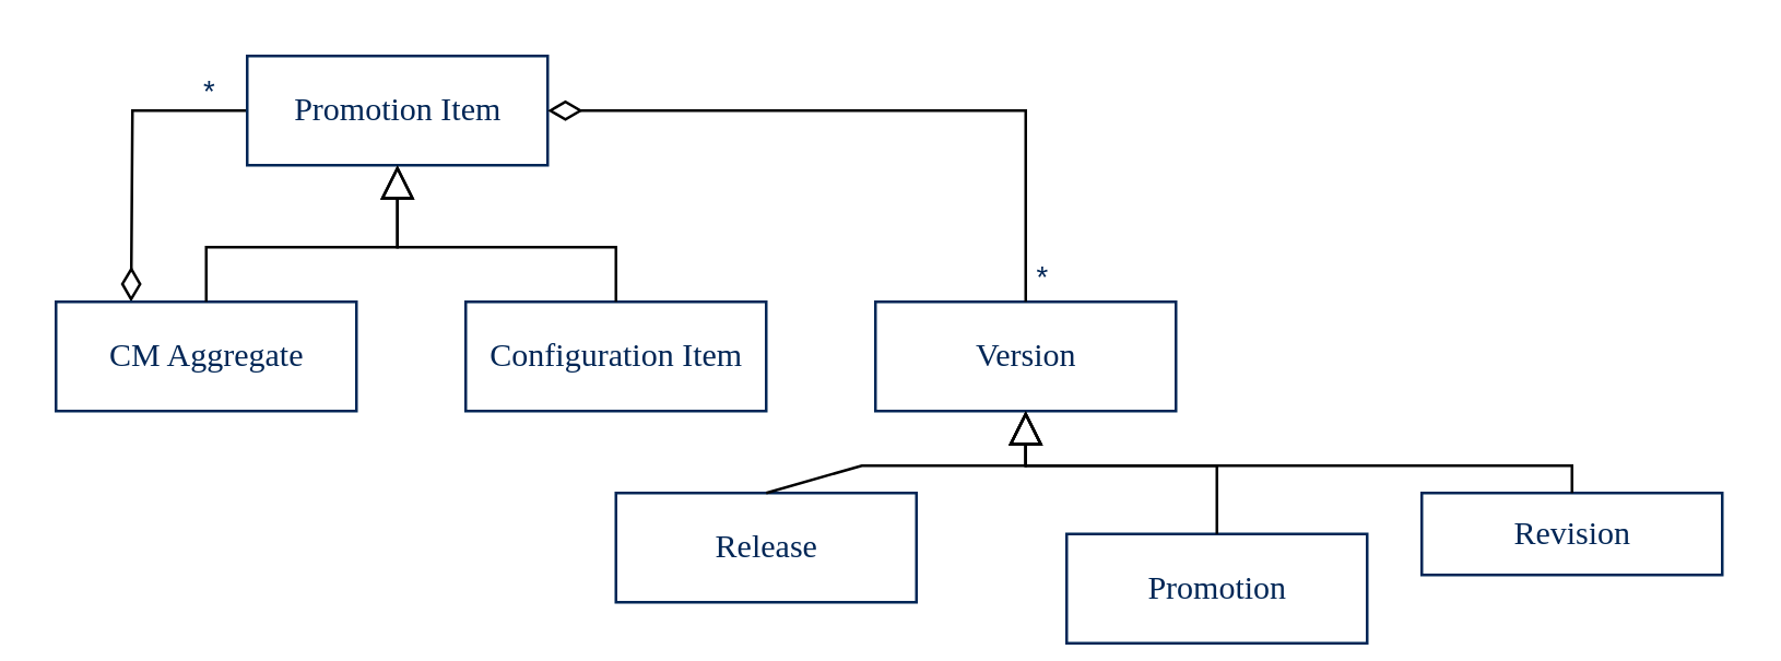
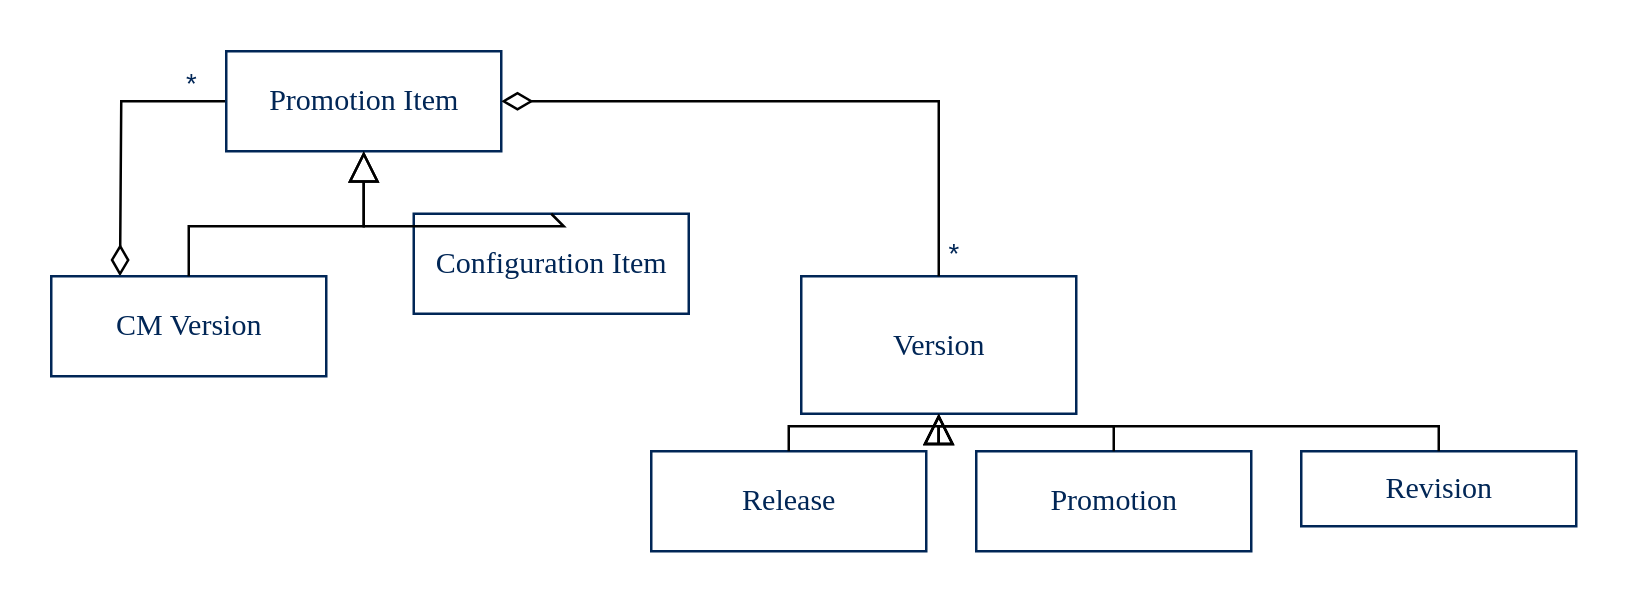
  <mxCell id="0" />
  <mxCell id="1" parent="0" />
  <mxCell id="2" value="" style="endArrow=diamondThin;endFill=0;endSize=10;html=1;entryX=0.25;entryY=0;entryDx=0;entryDy=0;startSize=10;exitX=0;exitY=0.5;exitDx=0;exitDy=0;spacing=6;rounded=0;" parent="1" source="4" target="5" edge="1"><mxGeometry width="160" relative="1" as="geometry"><mxPoint x="75" y="30" as="sourcePoint" /><mxPoint x="380" y="250" as="targetPoint" /><Array as="points"><mxPoint x="48" y="40" /></Array></mxGeometry></mxCell>
  <mxCell id="3" value="*" style="edgeLabel;html=1;align=center;verticalAlign=middle;resizable=0;points=[];fontColor=#012656;" parent="2" vertex="1" connectable="0"><mxGeometry x="-0.739" y="-3" relative="1" as="geometry"><mxPoint y="-5" as="offset" /></mxGeometry></mxCell>
  <mxCell id="4" value="Promotion Item" style="html=1;strokeColor=#012656;fillColor=none;fontColor=#012656;fontFamily=TitilliumText25L;" parent="1" vertex="1"><mxGeometry x="90" y="20" width="110" height="40" as="geometry" /></mxCell>
- <mxCell id="5" value="CM Aggregate" style="html=1;strokeColor=#012656;fillColor=none;fontColor=#012656;fontFamily=TitilliumText25L;" parent="1" vertex="1"><mxGeometry x="20" y="110" width="110" height="40" as="geometry" /></mxCell>
- <mxCell id="6" value="Configuration Item" style="html=1;strokeColor=#012656;fillColor=none;fontColor=#012656;fontFamily=TitilliumText25L;" parent="1" vertex="1"><mxGeometry x="170" y="110" width="110" height="40" as="geometry" /></mxCell>
+ <mxCell id="5" value="CM Version" style="html=1;strokeColor=#012656;fillColor=none;fontColor=#012656;fontFamily=TitilliumText25L;" parent="1" vertex="1"><mxGeometry x="20" y="110" width="110" height="40" as="geometry" /></mxCell>
+ <mxCell id="6" value="Configuration Item" style="html=1;strokeColor=#012656;fillColor=none;fontColor=#012656;fontFamily=TitilliumText25L;" parent="1" vertex="1"><mxGeometry x="165" y="85" width="110" height="40" as="geometry" /></mxCell>
  <mxCell id="7" value="" style="endArrow=block;endSize=10;endFill=0;html=1;fontColor=#012656;entryX=0.5;entryY=1;entryDx=0;entryDy=0;exitX=0.5;exitY=0;exitDx=0;exitDy=0;rounded=0;" parent="1" source="5" target="4" edge="1"><mxGeometry x="0.154" width="160" relative="1" as="geometry"><mxPoint x="90" y="250" as="sourcePoint" /><mxPoint x="250" y="250" as="targetPoint" /><Array as="points"><mxPoint x="75" y="90" /><mxPoint x="145" y="90" /></Array><mxPoint as="offset" /></mxGeometry></mxCell>
  <mxCell id="8" value="" style="endArrow=block;endSize=10;endFill=0;html=1;fontColor=#012656;entryX=0.5;entryY=1;entryDx=0;entryDy=0;exitX=0.5;exitY=0;exitDx=0;exitDy=0;rounded=0;" parent="1" source="6" target="4" edge="1"><mxGeometry x="0.154" width="160" relative="1" as="geometry"><mxPoint x="85" y="130" as="sourcePoint" /><mxPoint x="155" y="70" as="targetPoint" /><Array as="points"><mxPoint x="225" y="90" /><mxPoint x="145" y="90" /></Array><mxPoint as="offset" /></mxGeometry></mxCell>
- <mxCell id="9" value="Version" style="html=1;strokeColor=#012656;fillColor=none;fontColor=#012656;fontFamily=TitilliumText25L;" parent="1" vertex="1"><mxGeometry x="320" y="110" width="110" height="40" as="geometry" /></mxCell>
+ <mxCell id="9" value="Version" style="html=1;strokeColor=#012656;fillColor=none;fontColor=#012656;fontFamily=TitilliumText25L;" parent="1" vertex="1"><mxGeometry x="320" y="110" width="110" height="55" as="geometry" /></mxCell>
  <mxCell id="10" value="" style="endArrow=diamondThin;endFill=0;endSize=10;html=1;entryX=1;entryY=0.5;entryDx=0;entryDy=0;startSize=10;exitX=0.5;exitY=0;exitDx=0;exitDy=0;spacing=6;rounded=0;" parent="1" source="9" target="4" edge="1"><mxGeometry width="160" relative="1" as="geometry"><mxPoint x="100" y="50" as="sourcePoint" /><mxPoint x="57.5" y="120" as="targetPoint" /><Array as="points"><mxPoint x="375" y="40" /></Array></mxGeometry></mxCell>
  <mxCell id="11" value="*" style="edgeLabel;html=1;align=center;verticalAlign=middle;resizable=0;points=[];fontColor=#012656;" parent="10" vertex="1" connectable="0"><mxGeometry x="-0.739" y="-3" relative="1" as="geometry"><mxPoint x="2" y="22" as="offset" /></mxGeometry></mxCell>
- <mxCell id="12" value="Release" style="html=1;strokeColor=#012656;fillColor=none;fontColor=#012656;fontFamily=TitilliumText25L;" parent="1" vertex="1"><mxGeometry x="225" y="180" width="110" height="40" as="geometry" /></mxCell>
- <mxCell id="13" value="Promotion" style="html=1;strokeColor=#012656;fillColor=none;fontColor=#012656;fontFamily=TitilliumText25L;" parent="1" vertex="1"><mxGeometry x="390" y="195" width="110" height="40" as="geometry" /></mxCell>
+ <mxCell id="12" value="Release" style="html=1;strokeColor=#012656;fillColor=none;fontColor=#012656;fontFamily=TitilliumText25L;" parent="1" vertex="1"><mxGeometry x="260" y="180" width="110" height="40" as="geometry" /></mxCell>
+ <mxCell id="13" value="Promotion" style="html=1;strokeColor=#012656;fillColor=none;fontColor=#012656;fontFamily=TitilliumText25L;" parent="1" vertex="1"><mxGeometry x="390" y="180" width="110" height="40" as="geometry" /></mxCell>
  <mxCell id="14" value="Revision" style="html=1;strokeColor=#012656;fillColor=none;fontColor=#012656;fontFamily=TitilliumText25L;" parent="1" vertex="1"><mxGeometry x="520" y="180" width="110" height="30" as="geometry" /></mxCell>
  <mxCell id="15" value="" style="endArrow=block;endSize=10;endFill=0;html=1;fontColor=#012656;entryX=0.5;entryY=1;entryDx=0;entryDy=0;rounded=0;exitX=0.5;exitY=0;exitDx=0;exitDy=0;" parent="1" source="14" target="9" edge="1"><mxGeometry x="0.154" width="160" relative="1" as="geometry"><mxPoint x="580" y="180" as="sourcePoint" /><mxPoint x="490" y="130" as="targetPoint" /><Array as="points"><mxPoint x="575" y="170" /><mxPoint x="375" y="170" /></Array><mxPoint as="offset" /></mxGeometry></mxCell>
  <mxCell id="16" value="" style="endArrow=block;endSize=10;endFill=0;html=1;fontColor=#012656;entryX=0.5;entryY=1;entryDx=0;entryDy=0;rounded=0;exitX=0.5;exitY=0;exitDx=0;exitDy=0;" parent="1" source="13" target="9" edge="1"><mxGeometry x="0.154" width="160" relative="1" as="geometry"><mxPoint x="450" y="190" as="sourcePoint" /><mxPoint x="250" y="150" as="targetPoint" /><Array as="points"><mxPoint x="445" y="170" /><mxPoint x="375" y="170" /></Array><mxPoint as="offset" /></mxGeometry></mxCell>
  <mxCell id="17" value="" style="endArrow=block;endSize=10;endFill=0;html=1;fontColor=#012656;entryX=0.5;entryY=1;entryDx=0;entryDy=0;rounded=0;exitX=0.5;exitY=0;exitDx=0;exitDy=0;" parent="1" source="12" target="9" edge="1"><mxGeometry x="0.154" width="160" relative="1" as="geometry"><mxPoint x="460" y="200" as="sourcePoint" /><mxPoint x="385" y="160" as="targetPoint" /><Array as="points"><mxPoint x="315" y="170" /><mxPoint x="350" y="170" /><mxPoint x="375" y="170" /></Array><mxPoint as="offset" /></mxGeometry></mxCell>
